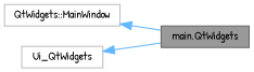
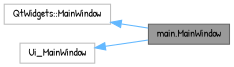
  digraph {
    fontname="Patrick Hand"
    rankdir=LR
    node [color=grey75 fillcolor=white fontname="Patrick Hand" fontsize=10 shape=box style=filled]
    edge [color=steelblue1 dir=back fontname="Patrick Hand" fontsize=10 labelfontname=Helvetica labelfontsize=10 style=solid]
-   n1 [color=gray40 fillcolor=grey60 fontcolor=black height=0.2 label="main.QtWidgets" width=0.4]
+   n1 [color=gray40 fillcolor=grey60 fontcolor=black height=0.2 label="main.MainWindow" width=0.4]
    n2 [height=0.2 label="QtWidgets::MainWindow" width=0.4]
-   n3 [height=0.2 label=Ui_QtWidgets width=0.4]
+   n3 [height=0.2 label=Ui_MainWindow width=0.4]
    n2 -> n1
    n3 -> n1
  }
